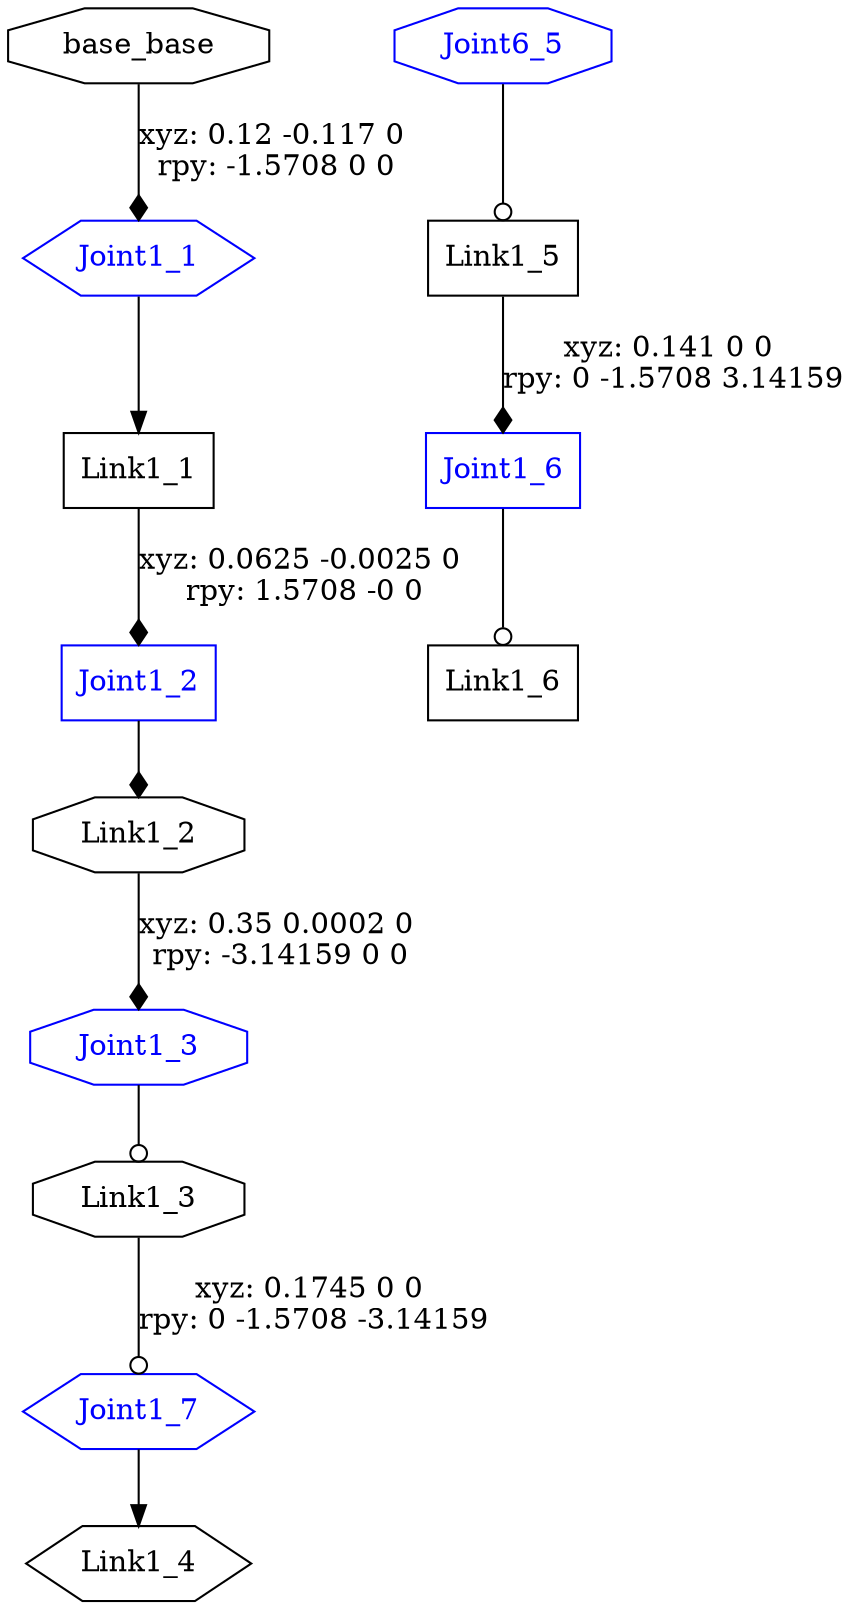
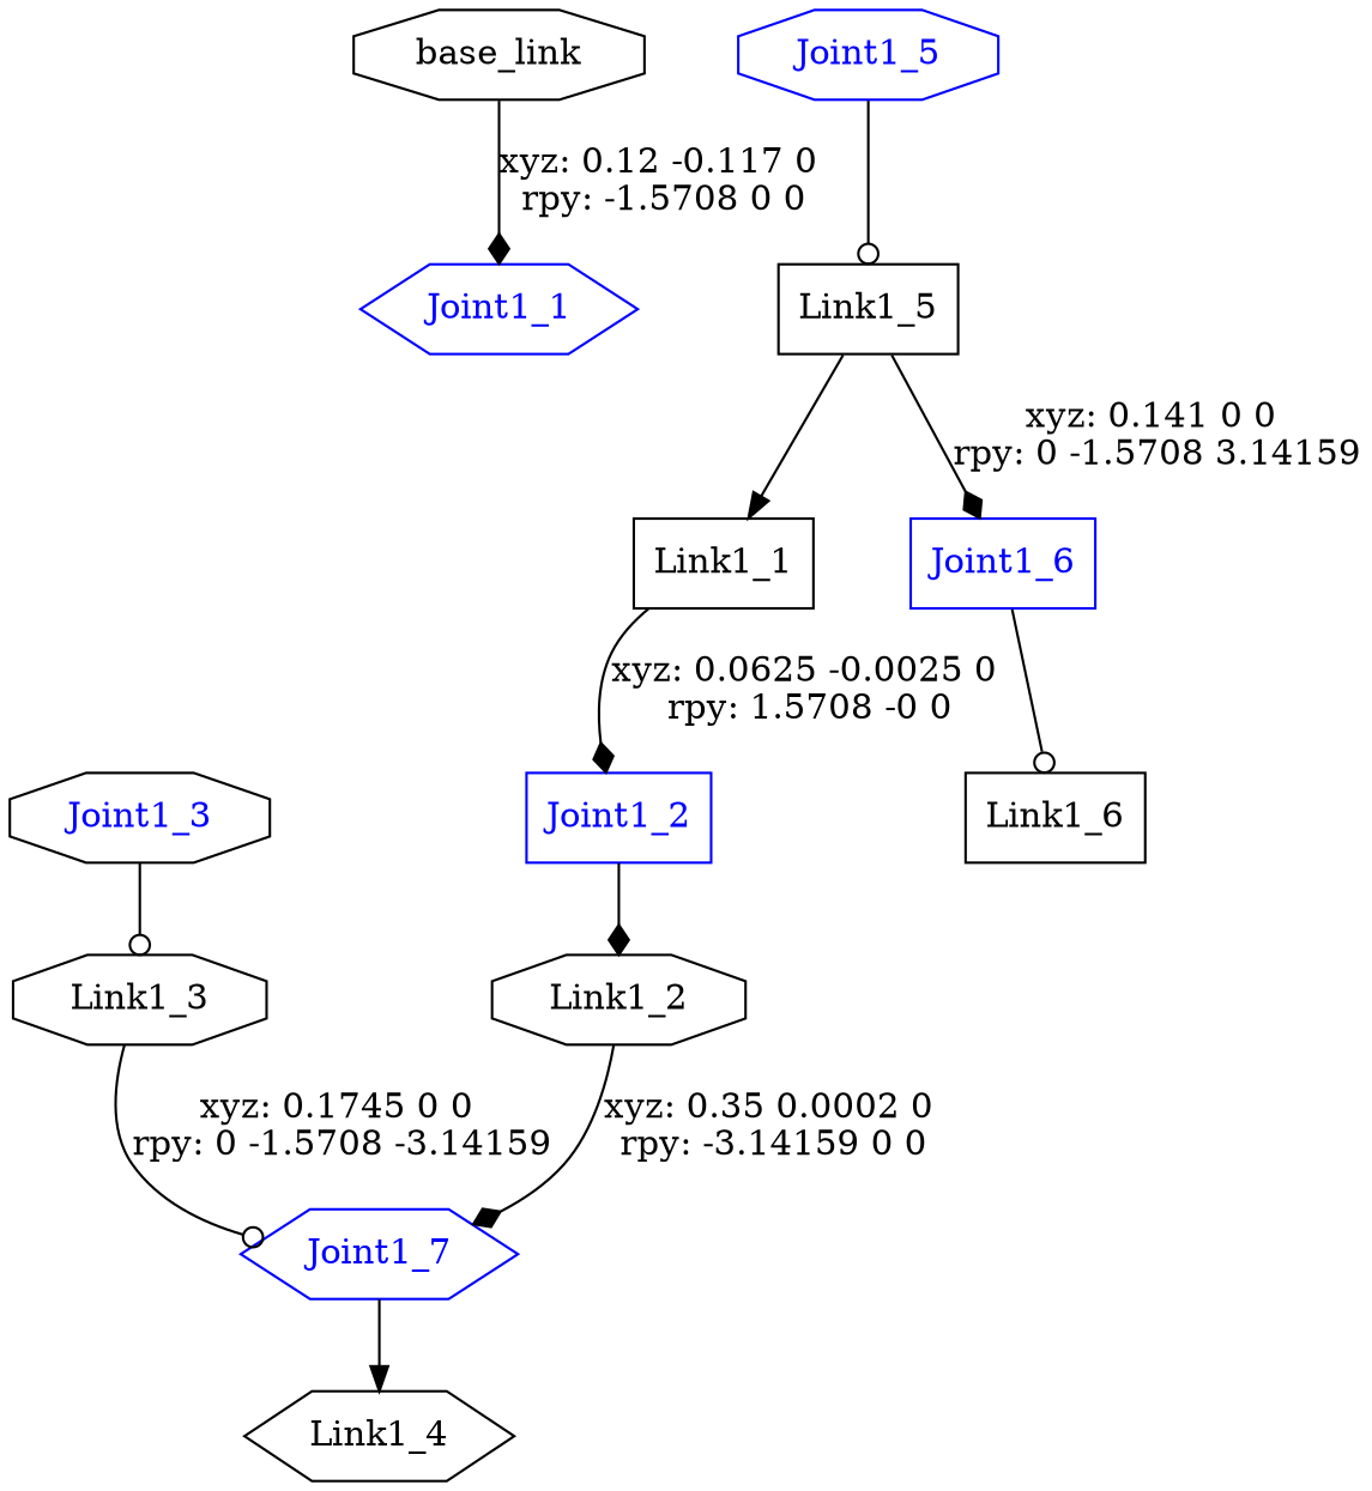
  digraph {
    node [shape=octagon]
    edge [arrowhead=diamond]
-   n1 [label=base_base]
+   n1 [label=base_link]
    Joint1_1 [color=blue fontcolor=blue shape=hexagon]
    n3 [label=Link1_1 shape=box]
    Joint1_2 [color=blue fontcolor=blue shape=box]
    n5 [label=Link1_2]
-   Joint1_3 [color=blue fontcolor=blue]
+   Joint1_3 [color=black fontcolor=blue]
    n7 [label=Link1_3]
    n8 [color=blue fontcolor=blue label=Joint1_7 shape=hexagon]
    n9 [label=Link1_4 shape=hexagon]
-   Joint1_5 [color=blue fontcolor=blue label=Joint6_5]
+   Joint1_5 [color=blue fontcolor=blue]
    n11 [label=Link1_5 shape=box]
    Joint1_6 [color=blue fontcolor=blue shape=box]
    n13 [label=Link1_6 shape=box]
    n1 -> Joint1_1 [label="xyz: 0.12 -0.117 0 \nrpy: -1.5708 0 0"]
-   Joint1_1 -> n3 [arrowhead=normal]
+   n11 -> n3 [arrowhead=normal]
    n3 -> Joint1_2 [label="xyz: 0.0625 -0.0025 0 \nrpy: 1.5708 -0 0"]
    Joint1_2 -> n5
-   n5 -> Joint1_3 [label="xyz: 0.35 0.0002 0 \nrpy: -3.14159 0 0"]
+   n5 -> n8 [label="xyz: 0.35 0.0002 0 \nrpy: -3.14159 0 0"]
    Joint1_3 -> n7 [arrowhead=odot]
    n7 -> n8 [arrowhead=odot label="xyz: 0.1745 0 0 \nrpy: 0 -1.5708 -3.14159"]
    n8 -> n9 [arrowhead=normal]
    Joint1_5 -> n11 [arrowhead=odot]
    n11 -> Joint1_6 [label="xyz: 0.141 0 0 \nrpy: 0 -1.5708 3.14159"]
    Joint1_6 -> n13 [arrowhead=odot]
  }
